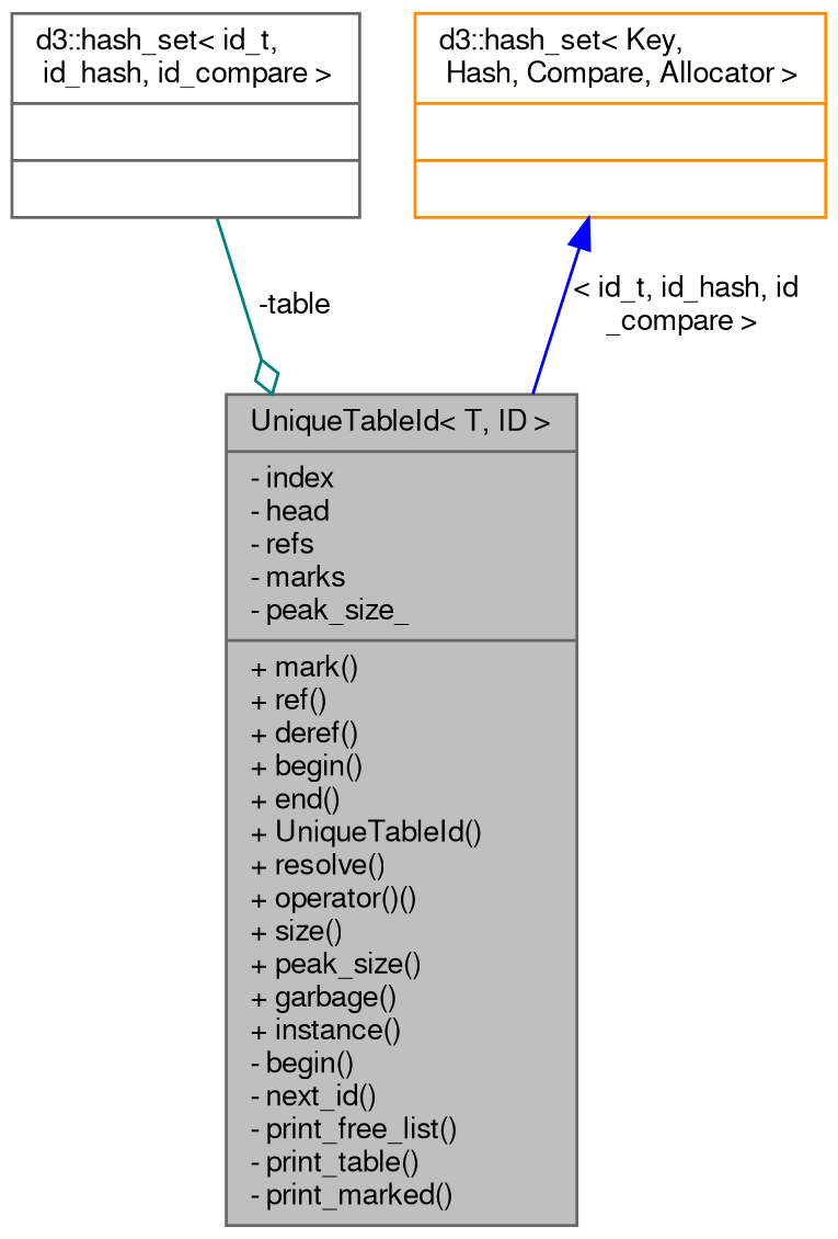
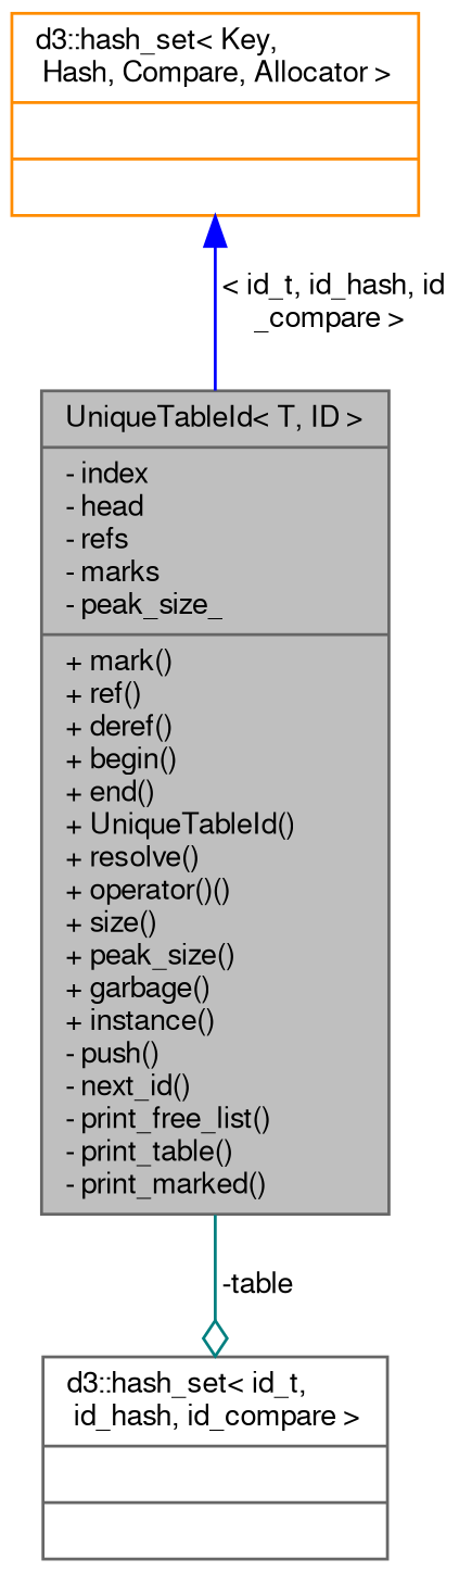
  digraph {
    node [color=gray40 fillcolor=white fontname=FreeSans fontsize=10 shape=record style=filled]
    edge [fontname=FreeSans fontsize=10 labelfontname=FreeSans labelfontsize=10 style=solid]
-   n1 [fillcolor=grey75 fontcolor=black height=0.2 label="{UniqueTableId\< T, ID \>\n|- index\l- head\l- refs\l- marks\l- peak_size_\l|+ mark()\l+ ref()\l+ deref()\l+ begin()\l+ end()\l+ UniqueTableId()\l+ resolve()\l+ operator()()\l+ size()\l+ peak_size()\l+ garbage()\l+ instance()\l- begin()\l- next_id()\l- print_free_list()\l- print_table()\l- print_marked()\l}" width=0.4]
+   n1 [fillcolor=grey75 fontcolor=black height=0.2 label="{UniqueTableId\< T, ID \>\n|- index\l- head\l- refs\l- marks\l- peak_size_\l|+ mark()\l+ ref()\l+ deref()\l+ begin()\l+ end()\l+ UniqueTableId()\l+ resolve()\l+ operator()()\l+ size()\l+ peak_size()\l+ garbage()\l+ instance()\l- push()\l- next_id()\l- print_free_list()\l- print_table()\l- print_marked()\l}" width=0.4]
    n2 [height=0.2 label="{d3::hash_set\< id_t,\l id_hash, id_compare \>\n||}" width=0.4]
    n3 [color=darkorange height=0.2 label="{d3::hash_set\< Key,\l Hash, Compare, Allocator \>\n||}" width=0.4]
-   n2 -> n1 [arrowhead=odiamond color=teal label=" -table"]
+   n1 -> n2 [arrowhead=odiamond color=teal label=" -table"]
    n3 -> n1 [color=blue dir=back label=" \< id_t, id_hash, id\l_compare \>"]
  }
